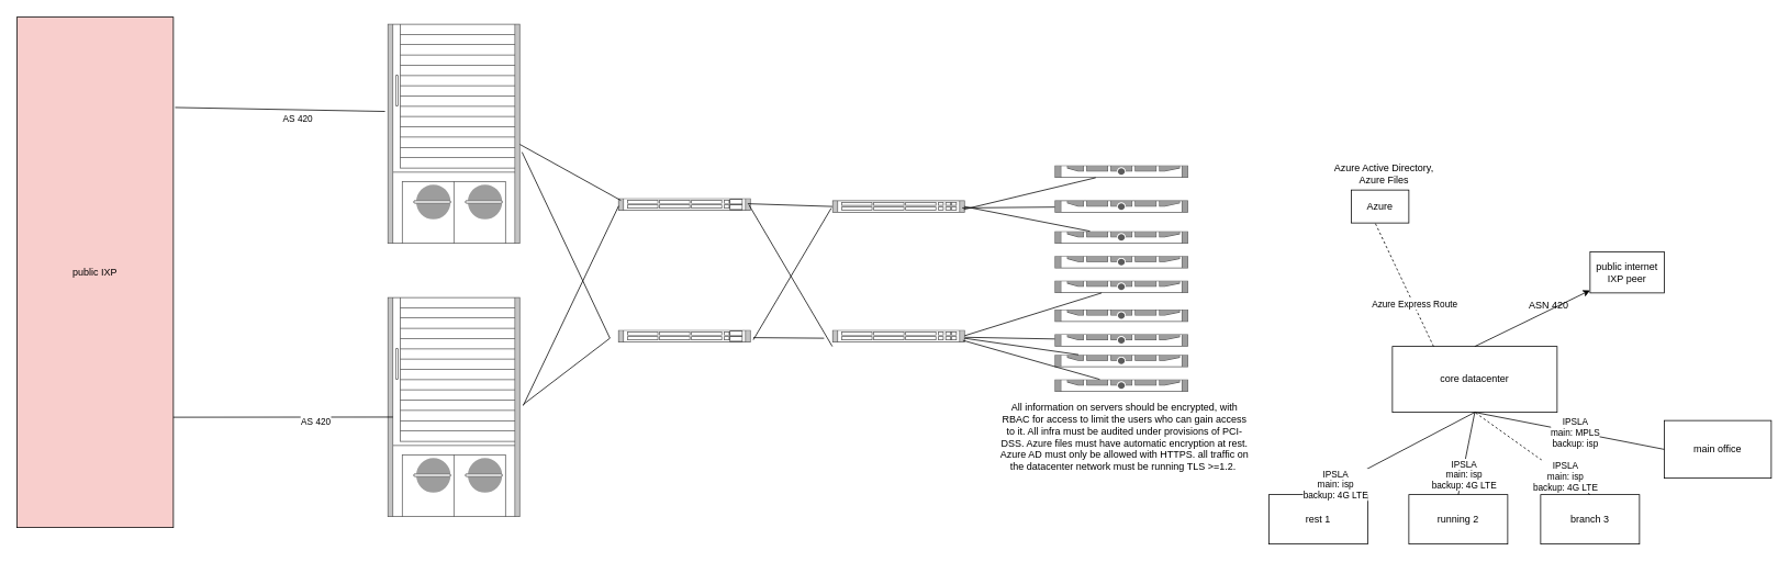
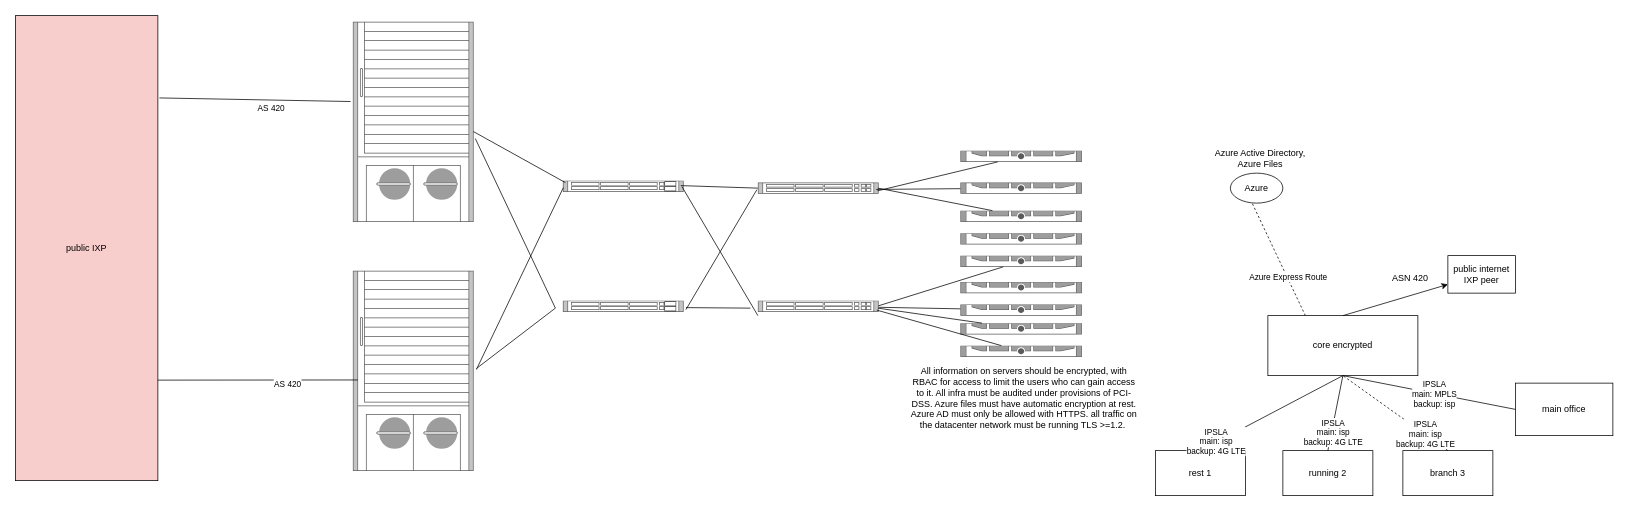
  <mxCell id="0" />
  <mxCell id="1" parent="0" />
  <mxCell id="2" value="rest 1" style="rounded=0;whiteSpace=wrap;html=1;" vertex="1" parent="1"><mxGeometry x="1540" y="600" width="120" height="60" as="geometry" /></mxCell>
  <mxCell id="3" value="running 2" style="rounded=0;whiteSpace=wrap;html=1;" vertex="1" parent="1"><mxGeometry x="1710" y="600" width="120" height="60" as="geometry" /></mxCell>
  <mxCell id="4" value="branch 3" style="rounded=0;whiteSpace=wrap;html=1;" vertex="1" parent="1"><mxGeometry x="1870" y="600" width="120" height="60" as="geometry" /></mxCell>
- <mxCell id="5" value="core datacenter" style="rounded=0;whiteSpace=wrap;html=1;" vertex="1" parent="1"><mxGeometry x="1690" y="420" width="200" height="80" as="geometry" /></mxCell>
+ <mxCell id="5" value="core encrypted" style="rounded=0;whiteSpace=wrap;html=1;" vertex="1" parent="1"><mxGeometry x="1690" y="420" width="200" height="80" as="geometry" /></mxCell>
  <mxCell id="6" value="main office" style="rounded=0;whiteSpace=wrap;html=1;" vertex="1" parent="1"><mxGeometry x="2020" y="510" width="130" height="70" as="geometry" /></mxCell>
  <mxCell id="7" value="" style="endArrow=none;html=1;exitX=0.5;exitY=0;exitDx=0;exitDy=0;entryX=0.5;entryY=1;entryDx=0;entryDy=0;" edge="1" parent="1" source="2" target="5"><mxGeometry width="50" height="50" relative="1" as="geometry"><mxPoint x="1890" y="640" as="sourcePoint" /><mxPoint x="1940" y="590" as="targetPoint" /></mxGeometry></mxCell>
  <mxCell id="8" value="IPSLA&lt;br&gt;main: isp&lt;br&gt;backup: 4G LTE" style="edgeLabel;html=1;align=center;verticalAlign=middle;resizable=0;points=[];" vertex="1" connectable="0" parent="7"><mxGeometry x="-0.774" y="2" relative="1" as="geometry"><mxPoint as="offset" /></mxGeometry></mxCell>
  <mxCell id="9" value="" style="endArrow=none;html=1;exitX=0.5;exitY=0;exitDx=0;exitDy=0;entryX=0.5;entryY=1;entryDx=0;entryDy=0;" edge="1" parent="1" source="3" target="5"><mxGeometry width="50" height="50" relative="1" as="geometry"><mxPoint x="1890" y="640" as="sourcePoint" /><mxPoint x="1940" y="590" as="targetPoint" /></mxGeometry></mxCell>
  <mxCell id="10" value="IPSLA&lt;br&gt;main: isp&lt;br&gt;backup: 4G LTE" style="edgeLabel;html=1;align=center;verticalAlign=middle;resizable=0;points=[];" vertex="1" connectable="0" parent="9"><mxGeometry x="-0.514" y="-2" relative="1" as="geometry"><mxPoint as="offset" /></mxGeometry></mxCell>
  <mxCell id="11" value="" style="endArrow=none;html=1;exitX=0.5;exitY=0;exitDx=0;exitDy=0;entryX=0.5;entryY=1;entryDx=0;entryDy=0;dashed=1;" edge="1" parent="1" source="4" target="5"><mxGeometry width="50" height="50" relative="1" as="geometry"><mxPoint x="1890" y="640" as="sourcePoint" /><mxPoint x="1940" y="590" as="targetPoint" /></mxGeometry></mxCell>
  <mxCell id="12" value="IPSLA&lt;br&gt;main: isp&lt;br&gt;backup: 4G LTE" style="edgeLabel;html=1;align=center;verticalAlign=middle;resizable=0;points=[];" vertex="1" connectable="0" parent="11"><mxGeometry x="-0.553" y="-1" relative="1" as="geometry"><mxPoint as="offset" /></mxGeometry></mxCell>
  <mxCell id="13" value="" style="endArrow=none;html=1;entryX=0;entryY=0.5;entryDx=0;entryDy=0;" edge="1" parent="1" target="6"><mxGeometry width="50" height="50" relative="1" as="geometry"><mxPoint x="1790" y="500" as="sourcePoint" /><mxPoint x="1940" y="550" as="targetPoint" /></mxGeometry></mxCell>
  <mxCell id="14" value="IPSLA&lt;br&gt;main: MPLS&lt;br&gt;backup: isp" style="edgeLabel;html=1;align=center;verticalAlign=middle;resizable=0;points=[];" vertex="1" connectable="0" parent="13"><mxGeometry x="0.061" relative="1" as="geometry"><mxPoint y="1" as="offset" /></mxGeometry></mxCell>
- <mxCell id="15" value="Azure" style="rounded=0;whiteSpace=wrap;html=1;" vertex="1" parent="1"><mxGeometry x="1640" y="230" width="70" height="40" as="geometry" /></mxCell>
+ <mxCell id="15" value="Azure" style="ellipse;whiteSpace=wrap;html=1;" vertex="1" parent="1"><mxGeometry x="1640" y="230" width="70" height="40" as="geometry" /></mxCell>
  <mxCell id="16" value="" style="endArrow=none;html=1;entryX=0.411;entryY=0.985;entryDx=0;entryDy=0;entryPerimeter=0;exitX=0.25;exitY=0;exitDx=0;exitDy=0;dashed=1;" edge="1" parent="1" source="5" target="15"><mxGeometry width="50" height="50" relative="1" as="geometry"><mxPoint x="1890" y="370" as="sourcePoint" /><mxPoint x="1940" y="320" as="targetPoint" /></mxGeometry></mxCell>
  <mxCell id="17" value="Azure Express Route" style="edgeLabel;html=1;align=center;verticalAlign=middle;resizable=0;points=[];" vertex="1" connectable="0" parent="16"><mxGeometry x="-0.31" y="-1" relative="1" as="geometry"><mxPoint as="offset" /></mxGeometry></mxCell>
  <mxCell id="18" value="Azure Active Directory, Azure Files" style="text;html=1;strokeColor=none;fillColor=none;align=center;verticalAlign=middle;whiteSpace=wrap;rounded=0;" vertex="1" parent="1"><mxGeometry x="1610" y="200" width="140" height="20" as="geometry" /></mxCell>
  <mxCell id="19" value="" style="endArrow=classic;html=1;exitX=0.5;exitY=0;exitDx=0;exitDy=0;" edge="1" parent="1" source="5" target="20"><mxGeometry width="50" height="50" relative="1" as="geometry"><mxPoint x="1810" y="510" as="sourcePoint" /><mxPoint x="1960" y="370" as="targetPoint" /></mxGeometry></mxCell>
- <mxCell id="20" value="public internet IXP peer" style="rounded=0;whiteSpace=wrap;html=1;" vertex="1" parent="1"><mxGeometry x="1930" y="305" width="90" height="50" as="geometry" /></mxCell>
+ <mxCell id="20" value="public internet IXP peer" style="rounded=0;whiteSpace=wrap;html=1;" vertex="1" parent="1"><mxGeometry x="1930" y="340" width="90" height="50" as="geometry" /></mxCell>
  <mxCell id="21" value="ASN 420" style="text;html=1;strokeColor=none;fillColor=none;align=center;verticalAlign=middle;whiteSpace=wrap;rounded=0;" vertex="1" parent="1"><mxGeometry x="1845" y="360" width="70" height="20" as="geometry" /></mxCell>
  <mxCell id="22" value="" style="strokeColor=#666666;html=1;labelPosition=right;align=left;spacingLeft=15;shadow=0;dashed=0;outlineConnect=0;shape=mxgraph.rack.dell.dell_poweredge_1u;" vertex="1" parent="1"><mxGeometry x="1280" y="460" width="162" height="15" as="geometry" /></mxCell>
  <mxCell id="23" value="" style="strokeColor=#666666;html=1;labelPosition=right;align=left;spacingLeft=15;shadow=0;dashed=0;outlineConnect=0;shape=mxgraph.rack.dell.dell_poweredge_1u;" vertex="1" parent="1"><mxGeometry x="1280" y="430" width="162" height="15" as="geometry" /></mxCell>
  <mxCell id="24" value="" style="strokeColor=#666666;html=1;labelPosition=right;align=left;spacingLeft=15;shadow=0;dashed=0;outlineConnect=0;shape=mxgraph.rack.dell.dell_poweredge_1u;" vertex="1" parent="1"><mxGeometry x="1280" y="405" width="162" height="15" as="geometry" /></mxCell>
  <mxCell id="25" value="" style="strokeColor=#666666;html=1;labelPosition=right;align=left;spacingLeft=15;shadow=0;dashed=0;outlineConnect=0;shape=mxgraph.rack.dell.dell_poweredge_1u;" vertex="1" parent="1"><mxGeometry x="1280" y="375" width="162" height="15" as="geometry" /></mxCell>
  <mxCell id="26" value="" style="strokeColor=#666666;html=1;labelPosition=right;align=left;spacingLeft=15;shadow=0;dashed=0;outlineConnect=0;shape=mxgraph.rack.dell.dell_poweredge_1u;" vertex="1" parent="1"><mxGeometry x="1280" y="340" width="162" height="15" as="geometry" /></mxCell>
  <mxCell id="27" value="" style="strokeColor=#666666;html=1;labelPosition=right;align=left;spacingLeft=15;shadow=0;dashed=0;outlineConnect=0;shape=mxgraph.rack.dell.dell_poweredge_1u;" vertex="1" parent="1"><mxGeometry x="1280" y="310" width="162" height="15" as="geometry" /></mxCell>
  <mxCell id="28" value="" style="strokeColor=#666666;html=1;labelPosition=right;align=left;spacingLeft=15;shadow=0;dashed=0;outlineConnect=0;shape=mxgraph.rack.dell.dell_poweredge_1u;" vertex="1" parent="1"><mxGeometry x="1280" y="280" width="162" height="15" as="geometry" /></mxCell>
  <mxCell id="29" value="" style="strokeColor=#666666;html=1;labelPosition=right;align=left;spacingLeft=15;shadow=0;dashed=0;outlineConnect=0;shape=mxgraph.rack.dell.dell_poweredge_1u;" vertex="1" parent="1"><mxGeometry x="1280" y="242.5" width="162" height="15" as="geometry" /></mxCell>
  <mxCell id="30" value="" style="strokeColor=#666666;html=1;labelPosition=right;align=left;spacingLeft=15;shadow=0;dashed=0;outlineConnect=0;shape=mxgraph.rack.dell.dell_poweredge_1u;" vertex="1" parent="1"><mxGeometry x="1280" y="200" width="162" height="15" as="geometry" /></mxCell>
  <mxCell id="31" value="" style="shape=mxgraph.rack.cisco.cisco_catalyst_4948_switch;html=1;labelPosition=right;align=left;spacingLeft=15;dashed=0;shadow=0;fillColor=#ffffff;" vertex="1" parent="1"><mxGeometry x="1010" y="242.5" width="161" height="15" as="geometry" /></mxCell>
  <mxCell id="32" value="" style="shape=mxgraph.rack.cisco.cisco_catalyst_4948_switch;html=1;labelPosition=right;align=left;spacingLeft=15;dashed=0;shadow=0;fillColor=#ffffff;" vertex="1" parent="1"><mxGeometry x="1010" y="400" width="161" height="15" as="geometry" /></mxCell>
  <mxCell id="33" value="" style="endArrow=none;html=1;exitX=0.991;exitY=0.739;exitDx=0;exitDy=0;exitPerimeter=0;" edge="1" parent="1" source="31" target="30"><mxGeometry width="50" height="50" relative="1" as="geometry"><mxPoint x="1320" y="460" as="sourcePoint" /><mxPoint x="1370" y="410" as="targetPoint" /></mxGeometry></mxCell>
  <mxCell id="34" value="" style="endArrow=none;html=1;exitX=0.98;exitY=0.614;exitDx=0;exitDy=0;exitPerimeter=0;" edge="1" parent="1" source="31" target="29"><mxGeometry width="50" height="50" relative="1" as="geometry"><mxPoint x="1320" y="460" as="sourcePoint" /><mxPoint x="1370" y="410" as="targetPoint" /></mxGeometry></mxCell>
  <mxCell id="35" value="" style="endArrow=none;html=1;" edge="1" parent="1" target="28"><mxGeometry width="50" height="50" relative="1" as="geometry"><mxPoint x="1170" y="250" as="sourcePoint" /><mxPoint x="1370" y="410" as="targetPoint" /></mxGeometry></mxCell>
  <mxCell id="36" value="" style="endArrow=none;html=1;exitX=0.997;exitY=0.467;exitDx=0;exitDy=0;exitPerimeter=0;" edge="1" parent="1" source="32" target="26"><mxGeometry width="50" height="50" relative="1" as="geometry"><mxPoint x="1320" y="460" as="sourcePoint" /><mxPoint x="1370" y="410" as="targetPoint" /></mxGeometry></mxCell>
  <mxCell id="37" value="" style="endArrow=none;html=1;exitX=1.003;exitY=0.592;exitDx=0;exitDy=0;exitPerimeter=0;" edge="1" parent="1" source="32" target="24"><mxGeometry width="50" height="50" relative="1" as="geometry"><mxPoint x="1320" y="460" as="sourcePoint" /><mxPoint x="1370" y="410" as="targetPoint" /></mxGeometry></mxCell>
  <mxCell id="38" value="" style="endArrow=none;html=1;" edge="1" parent="1" target="23"><mxGeometry width="50" height="50" relative="1" as="geometry"><mxPoint x="1170" y="410" as="sourcePoint" /><mxPoint x="1370" y="410" as="targetPoint" /></mxGeometry></mxCell>
  <mxCell id="39" value="" style="endArrow=none;html=1;exitX=0.985;exitY=0.843;exitDx=0;exitDy=0;exitPerimeter=0;" edge="1" parent="1" source="32" target="22"><mxGeometry width="50" height="50" relative="1" as="geometry"><mxPoint x="1150" y="468" as="sourcePoint" /><mxPoint x="1370" y="410" as="targetPoint" /><Array as="points" /></mxGeometry></mxCell>
  <mxCell id="40" value="" style="shape=mxgraph.rack.cisco.cisco_catalyst_4948_10_gigabit_ethernet_switch;html=1;labelPosition=right;align=left;spacingLeft=15;dashed=0;shadow=0;fillColor=#ffffff;" vertex="1" parent="1"><mxGeometry x="750" y="400" width="161" height="15" as="geometry" /></mxCell>
  <mxCell id="41" value="" style="shape=mxgraph.rack.cisco.cisco_catalyst_4948_10_gigabit_ethernet_switch;html=1;labelPosition=right;align=left;spacingLeft=15;dashed=0;shadow=0;fillColor=#ffffff;" vertex="1" parent="1"><mxGeometry x="750" y="240" width="161" height="15" as="geometry" /></mxCell>
  <mxCell id="42" value="" style="endArrow=none;html=1;entryX=-0.008;entryY=0.633;entryDx=0;entryDy=0;entryPerimeter=0;exitX=1.019;exitY=0.8;exitDx=0;exitDy=0;exitPerimeter=0;" edge="1" parent="1" source="40" target="31"><mxGeometry width="50" height="50" relative="1" as="geometry"><mxPoint x="1460" y="400" as="sourcePoint" /><mxPoint x="1510" y="350" as="targetPoint" /></mxGeometry></mxCell>
  <mxCell id="43" value="" style="endArrow=none;html=1;entryX=0;entryY=1.333;entryDx=0;entryDy=0;entryPerimeter=0;exitX=0.986;exitY=0.533;exitDx=0;exitDy=0;exitPerimeter=0;" edge="1" parent="1" source="41" target="32"><mxGeometry width="50" height="50" relative="1" as="geometry"><mxPoint x="1460" y="400" as="sourcePoint" /><mxPoint x="1510" y="350" as="targetPoint" /></mxGeometry></mxCell>
  <mxCell id="44" value="" style="endArrow=none;html=1;exitX=0.977;exitY=0.444;exitDx=0;exitDy=0;exitPerimeter=0;" edge="1" parent="1" source="41"><mxGeometry width="50" height="50" relative="1" as="geometry"><mxPoint x="1460" y="400" as="sourcePoint" /><mxPoint x="1010" y="250" as="targetPoint" /></mxGeometry></mxCell>
  <mxCell id="45" value="" style="endArrow=none;html=1;exitX=1.019;exitY=0.622;exitDx=0;exitDy=0;exitPerimeter=0;" edge="1" parent="1" source="40"><mxGeometry width="50" height="50" relative="1" as="geometry"><mxPoint x="1460" y="400" as="sourcePoint" /><mxPoint x="1000" y="410" as="targetPoint" /></mxGeometry></mxCell>
  <mxCell id="46" value="" style="shape=mxgraph.rack.cisco.cisco_7613_router;html=1;labelPosition=right;align=left;spacingLeft=15;dashed=0;shadow=0;fillColor=#ffffff;" vertex="1" parent="1"><mxGeometry x="470" y="28" width="161" height="267" as="geometry" /></mxCell>
  <mxCell id="47" value="" style="shape=mxgraph.rack.cisco.cisco_7613_router;html=1;labelPosition=right;align=left;spacingLeft=15;dashed=0;shadow=0;fillColor=#ffffff;" vertex="1" parent="1"><mxGeometry x="470" y="360" width="161" height="267" as="geometry" /></mxCell>
  <mxCell id="48" value="" style="endArrow=none;html=1;entryX=0.021;entryY=0.178;entryDx=0;entryDy=0;entryPerimeter=0;exitX=0.998;exitY=0.549;exitDx=0;exitDy=0;exitPerimeter=0;" edge="1" parent="1" source="46" target="41"><mxGeometry width="50" height="50" relative="1" as="geometry"><mxPoint x="1040" y="400" as="sourcePoint" /><mxPoint x="1090" y="350" as="targetPoint" /></mxGeometry></mxCell>
  <mxCell id="49" value="" style="endArrow=none;html=1;exitX=1.023;exitY=0.489;exitDx=0;exitDy=0;exitPerimeter=0;" edge="1" parent="1" source="47"><mxGeometry width="50" height="50" relative="1" as="geometry"><mxPoint x="1040" y="400" as="sourcePoint" /><mxPoint x="740" y="410" as="targetPoint" /></mxGeometry></mxCell>
  <mxCell id="50" value="" style="endArrow=none;html=1;entryX=0.004;entryY=0.622;entryDx=0;entryDy=0;entryPerimeter=0;exitX=1.023;exitY=0.494;exitDx=0;exitDy=0;exitPerimeter=0;" edge="1" parent="1" source="47" target="41"><mxGeometry width="50" height="50" relative="1" as="geometry"><mxPoint x="1040" y="400" as="sourcePoint" /><mxPoint x="1090" y="350" as="targetPoint" /></mxGeometry></mxCell>
  <mxCell id="51" value="" style="endArrow=none;html=1;entryX=1.014;entryY=0.584;entryDx=0;entryDy=0;entryPerimeter=0;" edge="1" parent="1" target="46"><mxGeometry width="50" height="50" relative="1" as="geometry"><mxPoint x="740" y="410" as="sourcePoint" /><mxPoint x="1090" y="350" as="targetPoint" /></mxGeometry></mxCell>
  <mxCell id="52" value="" style="endArrow=none;html=1;exitX=-0.019;exitY=0.399;exitDx=0;exitDy=0;exitPerimeter=0;entryX=1.011;entryY=0.177;entryDx=0;entryDy=0;entryPerimeter=0;" edge="1" parent="1" source="46" target="56"><mxGeometry width="50" height="50" relative="1" as="geometry"><mxPoint x="460" y="140" as="sourcePoint" /><mxPoint x="190" y="130" as="targetPoint" /></mxGeometry></mxCell>
  <mxCell id="53" value="AS 420" style="edgeLabel;html=1;align=center;verticalAlign=middle;resizable=0;points=[];" vertex="1" connectable="0" parent="52"><mxGeometry x="-0.177" y="10" relative="1" as="geometry"><mxPoint x="-1" as="offset" /></mxGeometry></mxCell>
  <mxCell id="54" value="" style="endArrow=none;html=1;entryX=0.041;entryY=0.546;entryDx=0;entryDy=0;entryPerimeter=0;" edge="1" parent="1" target="47"><mxGeometry width="50" height="50" relative="1" as="geometry"><mxPoint x="200" y="506" as="sourcePoint" /><mxPoint x="1230" y="450" as="targetPoint" /></mxGeometry></mxCell>
  <mxCell id="55" value="AS 420" style="edgeLabel;html=1;align=center;verticalAlign=middle;resizable=0;points=[];" vertex="1" connectable="0" parent="54"><mxGeometry x="0.309" y="-5" relative="1" as="geometry"><mxPoint x="1" as="offset" /></mxGeometry></mxCell>
  <mxCell id="56" value="public IXP" style="rounded=0;whiteSpace=wrap;html=1;fillColor=#f8cecc;" vertex="1" parent="1"><mxGeometry x="20" y="20" width="190" height="620" as="geometry" /></mxCell>
  <mxCell id="57" value="All information on servers should be encrypted, with RBAC for access to limit the users who can gain access to it. All infra must be audited under provisions of PCI-DSS. Azure files must have automatic encryption at rest. Azure AD must only be allowed with HTTPS. all traffic on the datacenter network must be running TLS &amp;gt;=1.2.&amp;nbsp;" style="text;html=1;strokeColor=none;fillColor=none;align=center;verticalAlign=middle;whiteSpace=wrap;rounded=0;" vertex="1" parent="1"><mxGeometry x="1210" y="520" width="310" height="20" as="geometry" /></mxCell>
